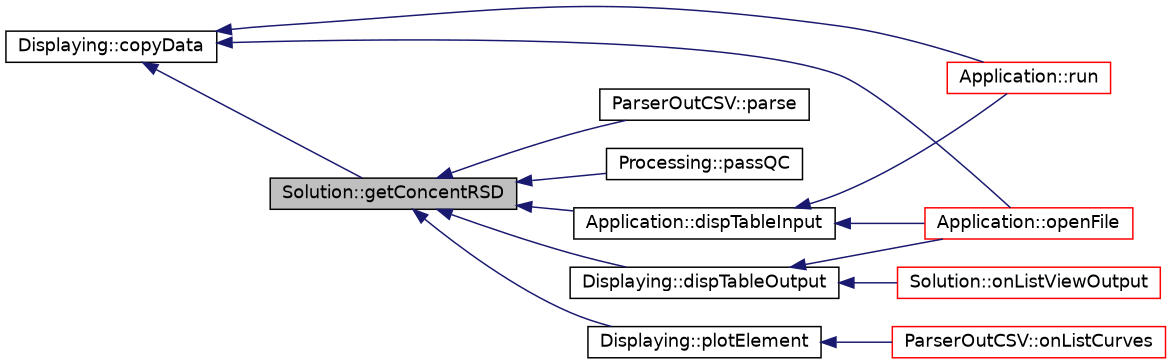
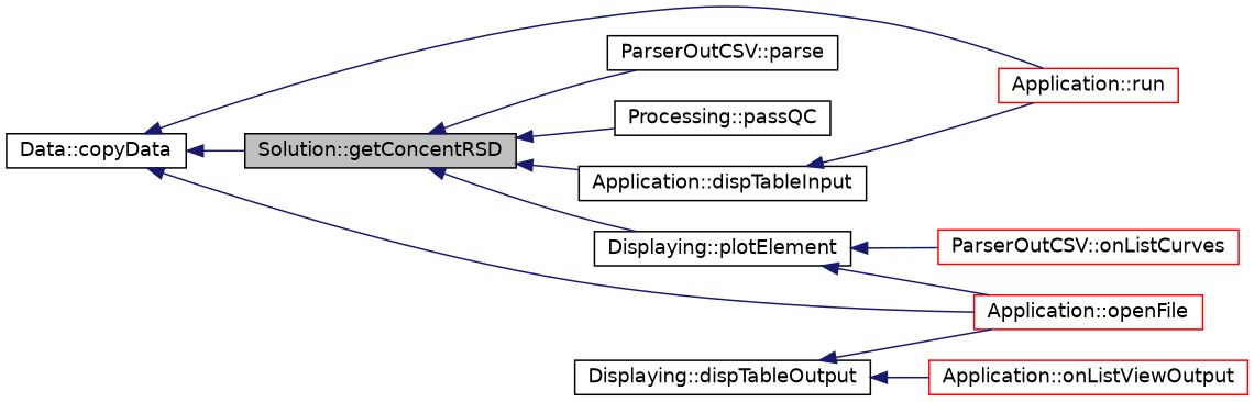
  digraph {
    rankdir=LR
    node [color=black fillcolor=white fontname=Helvetica fontsize=12 shape=record style=filled]
    edge [color=midnightblue dir=back fontname=Helvetica fontsize=12 labelfontname=Helvetica labelfontsize=12 style=solid]
    n1 [fillcolor=grey75 fontcolor=black height=0.2 label="Solution::getConcentRSD" width=0.4]
    n2 [height=0.2 label="Application::dispTableInput" width=0.4]
    n3 [height=0.2 label="Displaying::dispTableOutput" width=0.4]
    n4 [height=0.2 label="Displaying::plotElement" width=0.4]
    n5 [height=0.2 label="ParserOutCSV::parse" width=0.4]
    n6 [height=0.2 label="Processing::passQC" width=0.4]
-   n7 [height=0.2 label="Displaying::copyData" width=0.4]
+   n7 [height=0.2 label="Data::copyData" width=0.4]
    n8 [color=red height=0.2 label="Application::run" width=0.4]
    n9 [color=red height=0.2 label="Application::openFile" width=0.4]
-   n10 [color=red height=0.2 label="Solution::onListViewOutput" width=0.4]
+   n10 [color=red height=0.2 label="Application::onListViewOutput" width=0.4]
    n11 [color=red height=0.2 label="ParserOutCSV::onListCurves" width=0.4]
    n1 -> n2
-   n1 -> n3
    n1 -> n4
    n1 -> n5
    n1 -> n6
    n2 -> n8
-   n2 -> n9
+   n4 -> n9
    n3 -> n9
    n3 -> n10
    n4 -> n11
    n7 -> n1
    n7 -> n8
    n7 -> n9
  }
